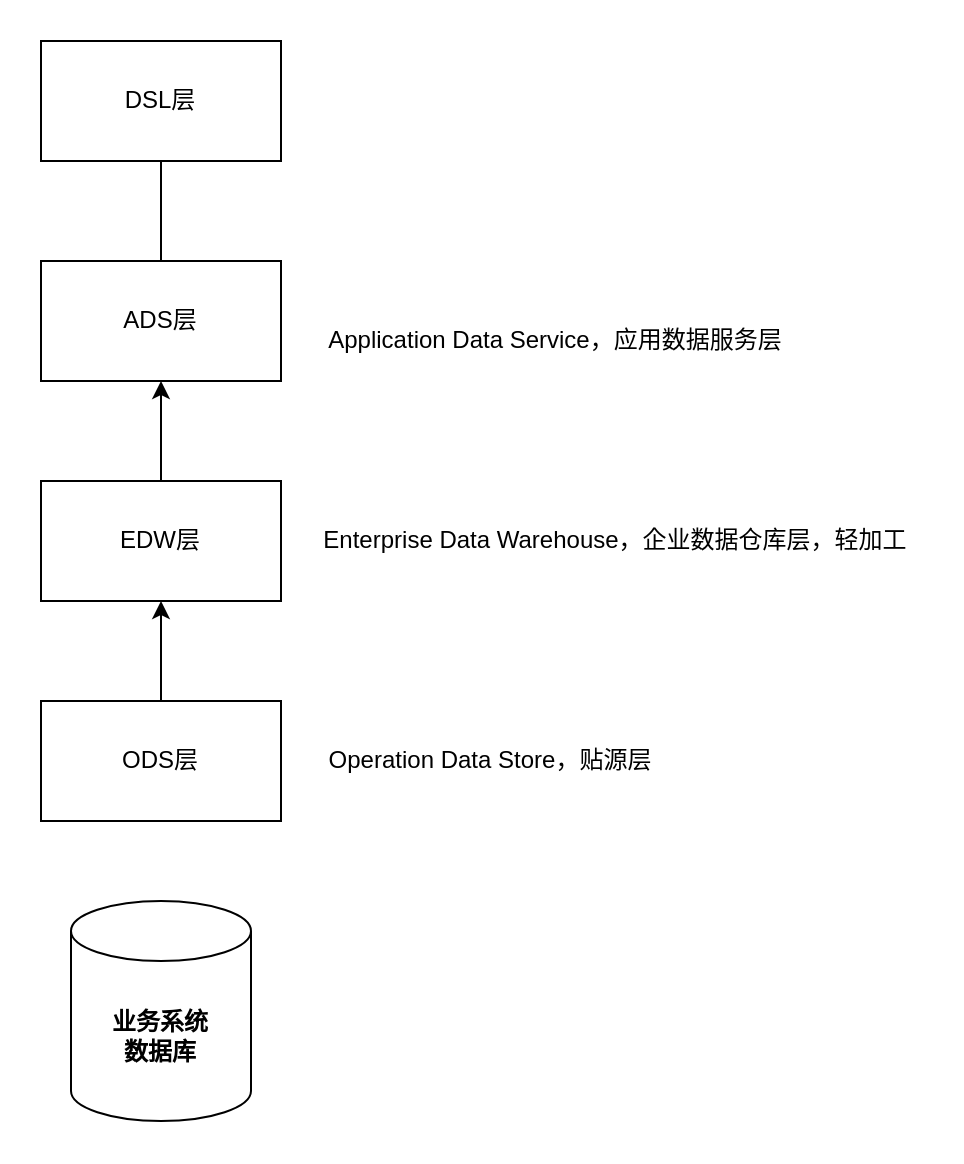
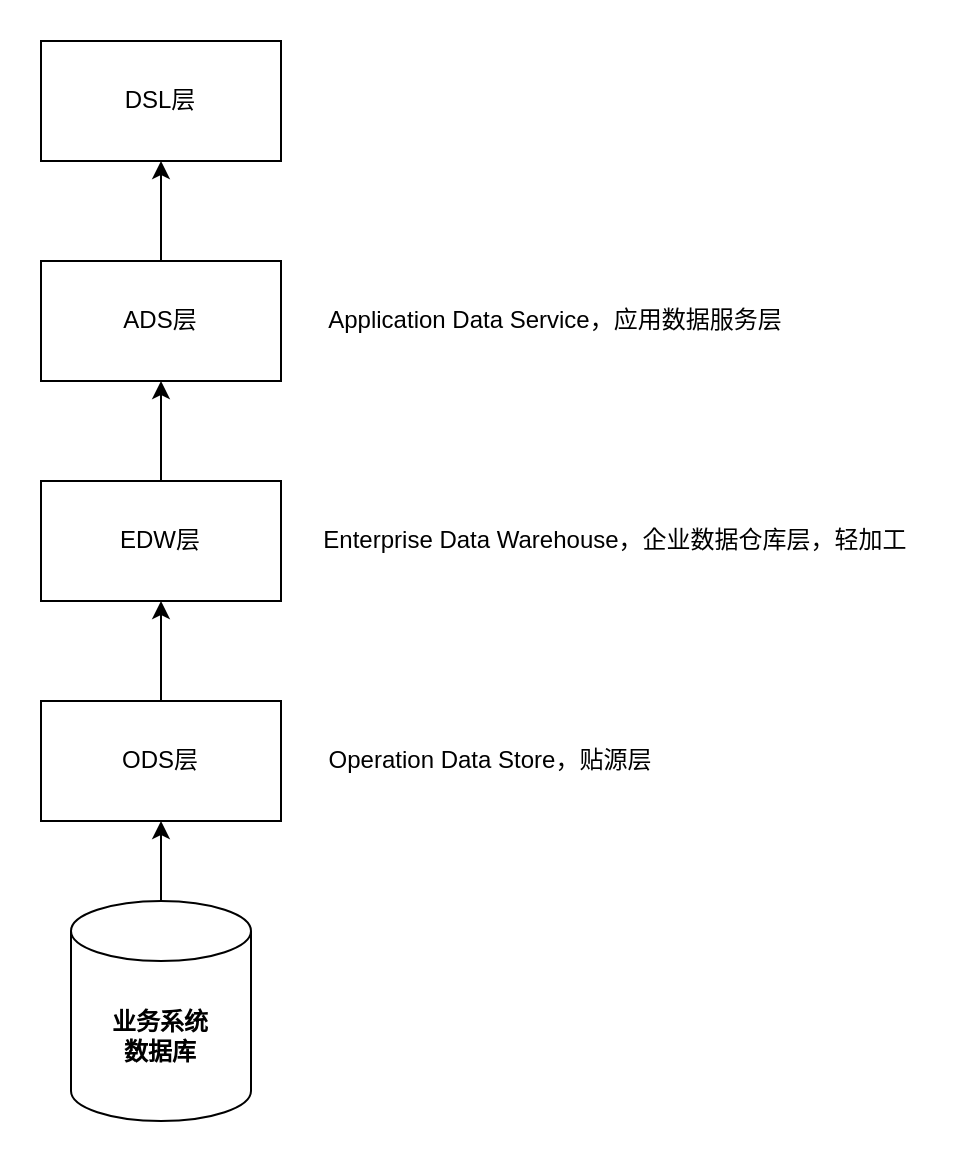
  <mxCell id="0" />
  <mxCell id="1" parent="0" />
+ <mxCell id="2" style="edgeStyle=orthogonalEdgeStyle;rounded=0;orthogonalLoop=1;jettySize=auto;html=1;entryX=0.5;entryY=1;entryDx=0;entryDy=0;strokeWidth=1;" edge="1" parent="1" source="3" target="5"><mxGeometry relative="1" as="geometry" /></mxCell>
  <mxCell id="3" value="&lt;b&gt;业务系统&lt;/b&gt;&lt;div&gt;&lt;b&gt;数据库&lt;/b&gt;&lt;/div&gt;" style="shape=cylinder3;whiteSpace=wrap;html=1;boundedLbl=1;backgroundOutline=1;size=15;" vertex="1" parent="1"><mxGeometry x="35" y="450" width="90" height="110" as="geometry" /></mxCell>
  <mxCell id="4" style="edgeStyle=orthogonalEdgeStyle;rounded=0;orthogonalLoop=1;jettySize=auto;html=1;entryX=0.5;entryY=1;entryDx=0;entryDy=0;" edge="1" parent="1" source="5" target="7"><mxGeometry relative="1" as="geometry" /></mxCell>
  <mxCell id="5" value="ODS层" style="rounded=0;whiteSpace=wrap;html=1;" vertex="1" parent="1"><mxGeometry x="20" y="350" width="120" height="60" as="geometry" /></mxCell>
  <mxCell id="6" style="edgeStyle=orthogonalEdgeStyle;rounded=0;orthogonalLoop=1;jettySize=auto;html=1;" edge="1" parent="1" source="7" target="9"><mxGeometry relative="1" as="geometry" /></mxCell>
  <mxCell id="7" value="EDW层" style="rounded=0;whiteSpace=wrap;html=1;" vertex="1" parent="1"><mxGeometry x="20" y="240" width="120" height="60" as="geometry" /></mxCell>
- <mxCell id="8" style="edgeStyle=orthogonalEdgeStyle;rounded=0;orthogonalLoop=1;jettySize=auto;html=1;endArrow=none;" edge="1" parent="1" source="9" target="10"><mxGeometry relative="1" as="geometry" /></mxCell>
+ <mxCell id="8" style="edgeStyle=orthogonalEdgeStyle;rounded=0;orthogonalLoop=1;jettySize=auto;html=1;" edge="1" parent="1" source="9" target="10"><mxGeometry relative="1" as="geometry" /></mxCell>
  <mxCell id="9" value="ADS层" style="rounded=0;whiteSpace=wrap;html=1;" vertex="1" parent="1"><mxGeometry x="20" y="130" width="120" height="60" as="geometry" /></mxCell>
  <mxCell id="10" value="DSL层" style="rounded=0;whiteSpace=wrap;html=1;" vertex="1" parent="1"><mxGeometry x="20" y="20" width="120" height="60" as="geometry" /></mxCell>
  <mxCell id="11" value="Operation Data Store，贴源层" style="text;html=1;align=center;verticalAlign=middle;whiteSpace=wrap;rounded=0;" vertex="1" parent="1"><mxGeometry x="155" y="355" width="180" height="50" as="geometry" /></mxCell>
  <mxCell id="12" value="Enterprise Data Warehouse，企业数据仓库层，轻加工" style="text;html=1;align=center;verticalAlign=middle;whiteSpace=wrap;rounded=0;" vertex="1" parent="1"><mxGeometry x="155" y="245" width="305" height="50" as="geometry" /></mxCell>
- <mxCell id="13" value="Application Data Service，应用数据服务层" style="text;html=1;align=center;verticalAlign=middle;whiteSpace=wrap;rounded=0;" vertex="1" parent="1"><mxGeometry x="155" y="145" width="245" height="50" as="geometry" /></mxCell>
+ <mxCell id="13" value="Application Data Service，应用数据服务层" style="text;html=1;align=center;verticalAlign=middle;whiteSpace=wrap;rounded=0;" vertex="1" parent="1"><mxGeometry x="155" y="135" width="245" height="50" as="geometry" /></mxCell>
